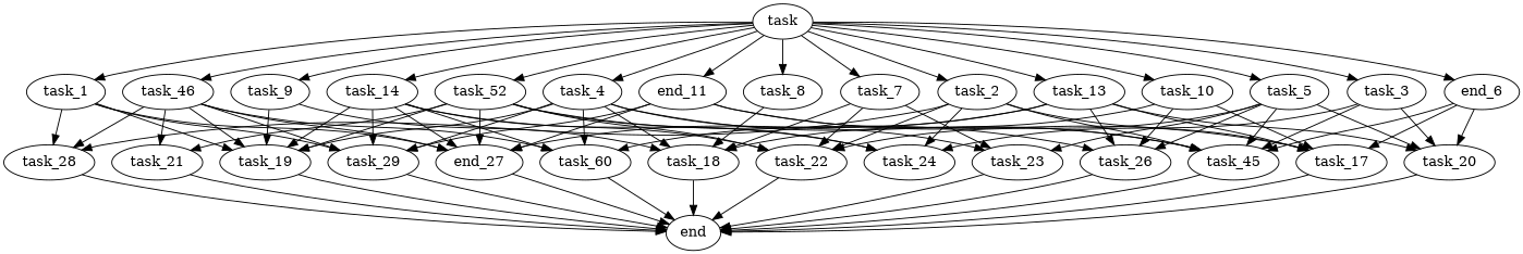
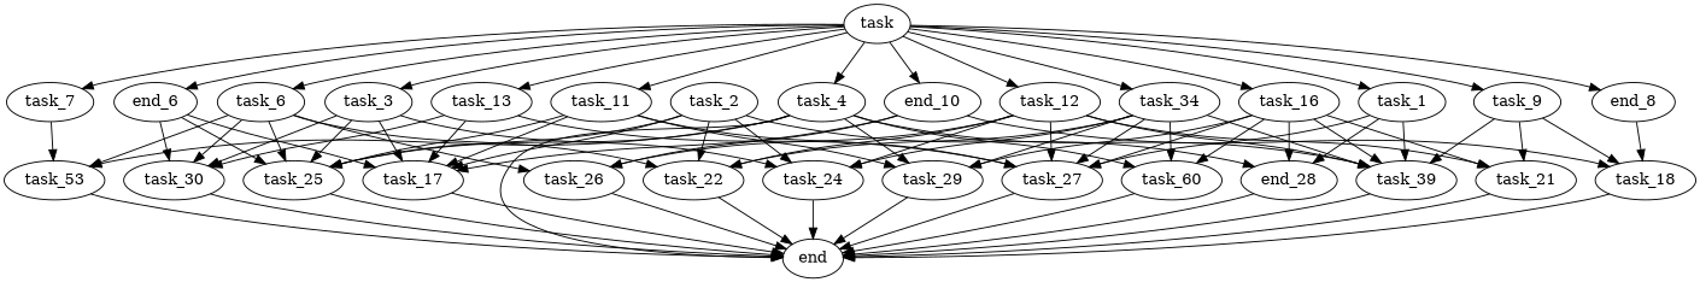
  digraph {
    n1 [label=task]
    task_1
    task_2
    task_3
    task_4
-   task_5
+   task_5 [label=task_6]
    n7 [label=end_6]
    task_7
-   task_8
+   task_8 [label=end_8]
    task_9
-   task_10
-   task_11 [label=end_11]
-   task_12 [label=task_52]
+   task_10 [label=end_10]
+   task_11
+   task_12
    task_13
-   task_14
-   task_16 [label=task_46]
-   task_19
-   task_27 [label=end_27]
-   task_28
+   task_14 [label=task_34]
+   task_16
+   task_19 [label=task_39]
+   task_27
+   task_28 [label=end_28]
    task_29
    task_17
    task_22
    task_24
-   task_25 [label=task_45]
-   task_30 [label=task_20]
+   task_25
+   task_30
    task_18
    n27 [label=task_60]
-   task_23
+   task_23 [label=task_53]
    task_26
    task_21
    end
    n1 -> task_1
-   n1 -> task_2
    n1 -> task_3
    n1 -> task_4
    n1 -> task_5
    n1 -> n7
    n1 -> task_7
    n1 -> task_8
    n1 -> task_9
    n1 -> task_10
    n1 -> task_11
    n1 -> task_12
    n1 -> task_13
    n1 -> task_14
    n1 -> task_16
    task_1 -> task_19
    task_1 -> task_27
    task_1 -> task_28
-   task_1 -> task_29
    task_2 -> task_28
    task_2 -> task_17
    task_2 -> task_22
    task_2 -> task_24
    task_2 -> task_25
+   task_3 -> task_17
    task_3 -> task_24
    task_3 -> task_25
    task_3 -> task_30
    task_4 -> task_19
    task_4 -> task_29
    task_4 -> task_25
-   task_4 -> task_18
+   task_4 -> end
    task_4 -> n27
    task_4 -> task_23
    task_5 -> task_22
    task_5 -> task_25
    task_5 -> task_30
    task_5 -> task_23
    task_5 -> task_26
    n7 -> task_17
    n7 -> task_25
    n7 -> task_30
-   task_7 -> task_22
-   task_7 -> task_18
    task_7 -> task_23
    task_8 -> task_18
    task_9 -> task_19
    task_9 -> task_18
+   task_9 -> task_21
    task_10 -> task_17
    task_10 -> task_18
    task_10 -> task_26
    task_11 -> task_27
    task_11 -> task_29
    task_11 -> task_17
    task_11 -> task_25
    task_12 -> task_19
    task_12 -> task_27
    task_12 -> task_22
    task_12 -> task_24
    task_12 -> task_26
    task_12 -> task_21
    task_13 -> task_27
    task_13 -> task_17
    task_13 -> task_30
-   task_13 -> n27
-   task_13 -> task_26
    task_14 -> task_19
    task_14 -> task_27
    task_14 -> task_29
    task_14 -> task_22
    task_14 -> task_24
    task_14 -> n27
    task_16 -> task_19
    task_16 -> task_27
    task_16 -> task_28
    task_16 -> task_29
    task_16 -> n27
    task_16 -> task_21
    task_19 -> end
    task_27 -> end
    task_28 -> end
    task_29 -> end
    task_17 -> end
    task_22 -> end
+   task_24 -> end
    task_25 -> end
    task_30 -> end
    task_18 -> end
    n27 -> end
    task_23 -> end
    task_26 -> end
    task_21 -> end
  }
